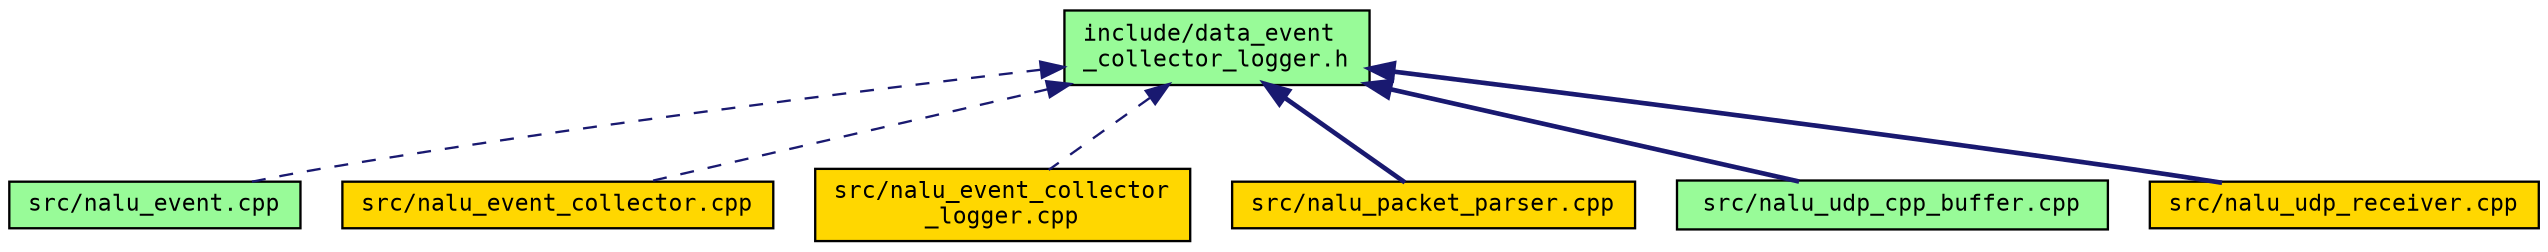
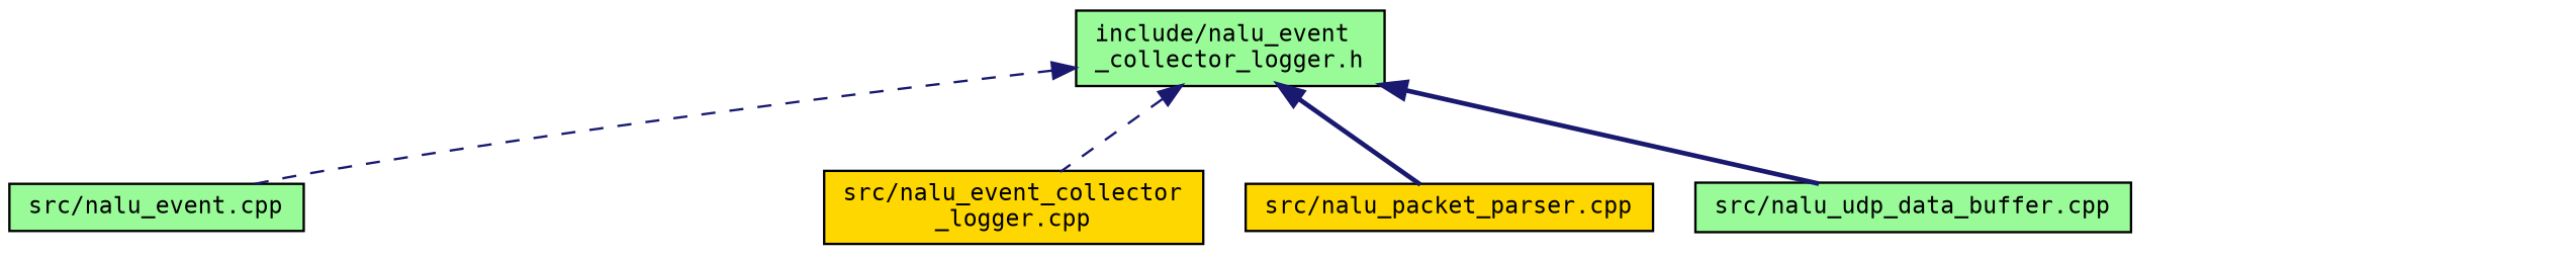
  digraph {
    fontname="DejaVu Sans Mono"
    node [color=black fillcolor=gold fontname="DejaVu Sans Mono" fontsize=10 shape=record style=filled]
    edge [color=midnightblue dir=back fontname="DejaVu Sans Mono" fontsize=10 labelfontname=Helvetica labelfontsize=10 style=dashed]
-   n1 [fillcolor=palegreen fontcolor=black height=0.2 label="include/data_event\l_collector_logger.h" width=0.4]
+   n1 [fillcolor=palegreen fontcolor=black height=0.2 label="include/nalu_event\l_collector_logger.h" width=0.4]
    n2 [fillcolor=palegreen height=0.2 label="src/nalu_event.cpp" width=0.4]
-   n3 [height=0.2 label="src/nalu_event_collector.cpp" width=0.4]
    n4 [height=0.2 label="src/nalu_event_collector\l_logger.cpp" width=0.4]
    n5 [height=0.2 label="src/nalu_packet_parser.cpp" width=0.4]
-   n6 [fillcolor=palegreen height=0.2 label="src/nalu_udp_cpp_buffer.cpp" width=0.4]
-   n7 [height=0.2 label="src/nalu_udp_receiver.cpp" width=0.4]
+   n6 [fillcolor=palegreen height=0.2 label="src/nalu_udp_data_buffer.cpp" width=0.4]
    n1 -> n2
-   n1 -> n3
    n1 -> n4
    n1 -> n5 [style=bold]
    n1 -> n6 [style=bold]
-   n1 -> n7 [style=bold]
  }
